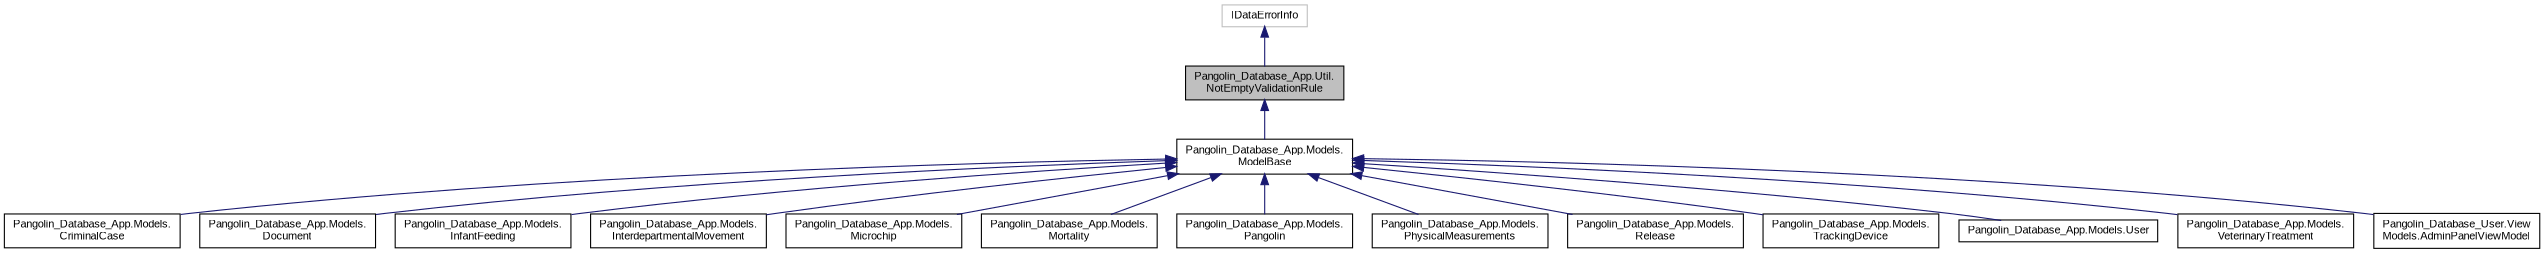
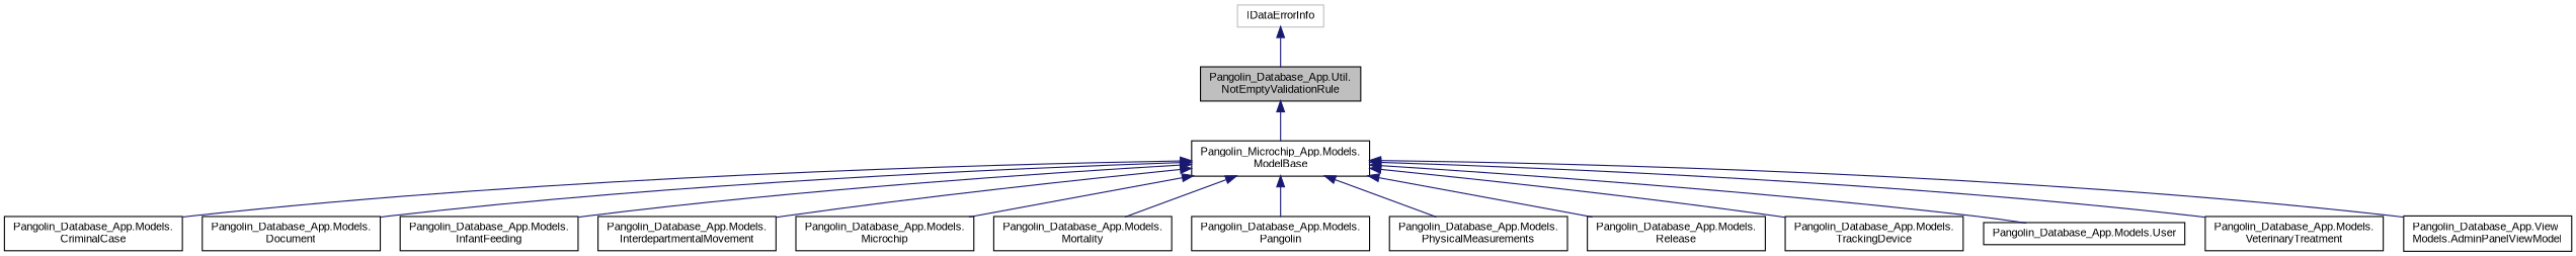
  digraph {
    fontname="Liberation Sans"
    rankdir=TB
    node [color=black fillcolor=white fontname="Liberation Sans" fontsize=10 shape=record style=filled]
    edge [color=midnightblue dir=back fontname="Liberation Sans" fontsize=10 labelfontname=Helvetica labelfontsize=10 style=solid]
    n1 [fillcolor=grey75 fontcolor=black height=0.2 label="Pangolin_Database_App.Util.\lNotEmptyValidationRule" width=0.4]
-   n2 [height=0.2 label="Pangolin_Database_App.Models.\lModelBase" width=0.4]
+   n2 [height=0.2 label="Pangolin_Microchip_App.Models.\lModelBase" width=0.4]
    n3 [height=0.2 label="Pangolin_Database_App.Models.\lCriminalCase" width=0.4]
    n4 [height=0.2 label="Pangolin_Database_App.Models.\lDocument" width=0.4]
    n5 [height=0.2 label="Pangolin_Database_App.Models.\lInfantFeeding" width=0.4]
    n6 [height=0.2 label="Pangolin_Database_App.Models.\lInterdepartmentalMovement" width=0.4]
    n7 [height=0.2 label="Pangolin_Database_App.Models.\lMicrochip" width=0.4]
    n8 [height=0.2 label="Pangolin_Database_App.Models.\lMortality" width=0.4]
    n9 [height=0.2 label="Pangolin_Database_App.Models.\lPangolin" width=0.4]
    n10 [height=0.2 label="Pangolin_Database_App.Models.\lPhysicalMeasurements" width=0.4]
    n11 [height=0.2 label="Pangolin_Database_App.Models.\lRelease" width=0.4]
    n12 [height=0.2 label="Pangolin_Database_App.Models.\lTrackingDevice" width=0.4]
    n13 [height=0.2 label="Pangolin_Database_App.Models.User" width=0.4]
    n14 [height=0.2 label="Pangolin_Database_App.Models.\lVeterinaryTreatment" width=0.4]
-   n15 [height=0.2 label="Pangolin_Database_User.View\lModels.AdminPanelViewModel" width=0.4]
+   n15 [height=0.2 label="Pangolin_Database_App.View\lModels.AdminPanelViewModel" width=0.4]
    n16 [color=grey75 height=0.2 label=IDataErrorInfo width=0.4]
    n1 -> n2
    n2 -> n3
    n2 -> n4
    n2 -> n5
    n2 -> n6
    n2 -> n7
    n2 -> n8
    n2 -> n9
    n2 -> n10
    n2 -> n11
    n2 -> n12
    n2 -> n13
    n2 -> n14
    n2 -> n15
    n16 -> n1
  }
